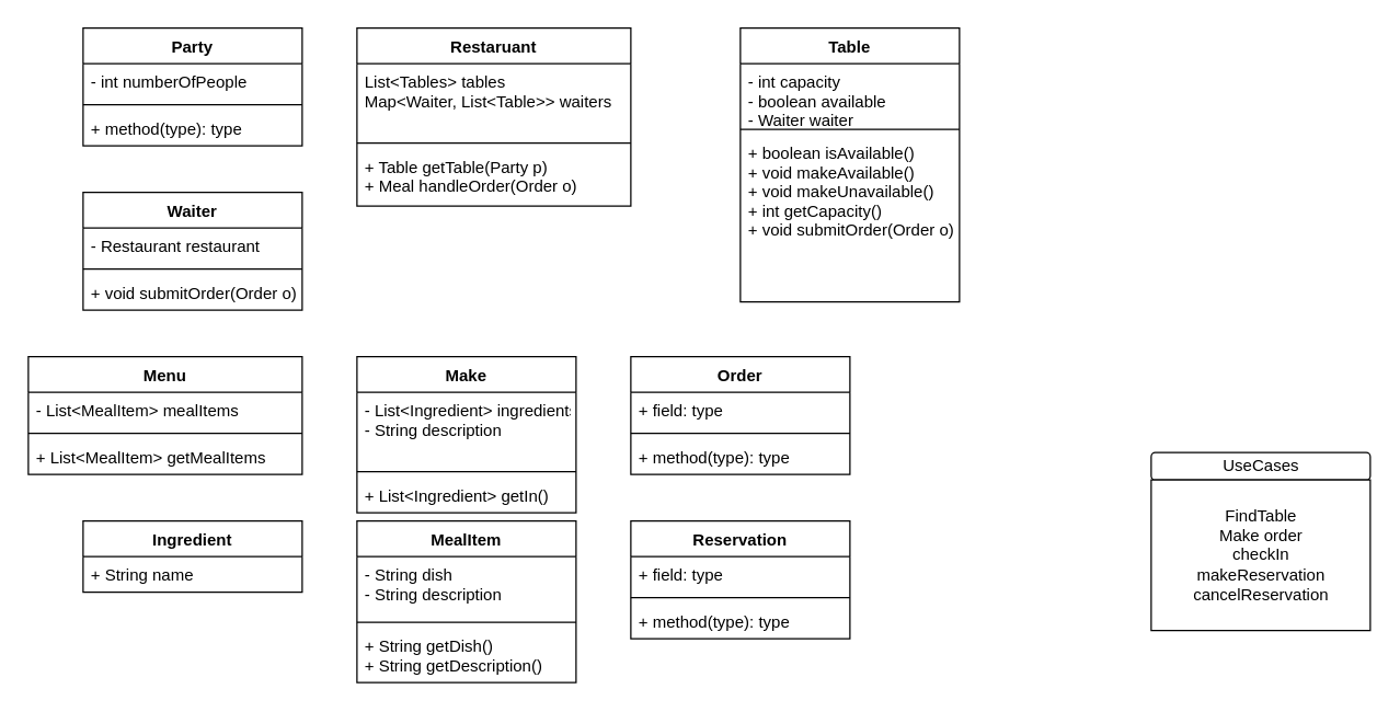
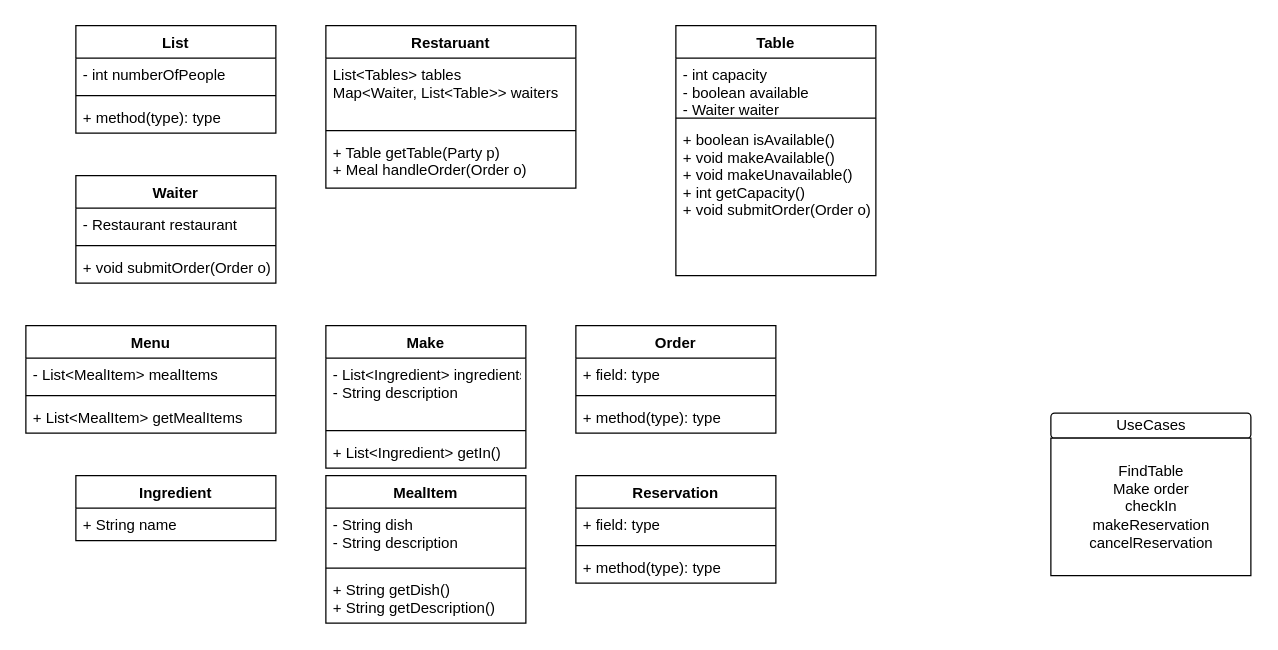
  <mxCell id="0" />
  <mxCell id="1" parent="0" />
  <mxCell id="2" value="Restaruant" style="swimlane;fontStyle=1;align=center;verticalAlign=top;childLayout=stackLayout;horizontal=1;startSize=26;horizontalStack=0;resizeParent=1;resizeParentMax=0;resizeLast=0;collapsible=1;marginBottom=0;" parent="1" vertex="1"><mxGeometry x="260" y="20" width="200" height="130" as="geometry" /></mxCell>
  <mxCell id="3" value="List&lt;Tables&gt; tables&#10;Map&lt;Waiter, List&lt;Table&gt;&gt; waiters" style="text;strokeColor=none;fillColor=none;align=left;verticalAlign=top;spacingLeft=4;spacingRight=4;overflow=hidden;rotatable=0;points=[[0,0.5],[1,0.5]];portConstraint=eastwest;" parent="2" vertex="1"><mxGeometry y="26" width="200" height="54" as="geometry" /></mxCell>
  <mxCell id="4" value="" style="line;strokeWidth=1;fillColor=none;align=left;verticalAlign=middle;spacingTop=-1;spacingLeft=3;spacingRight=3;rotatable=0;labelPosition=right;points=[];portConstraint=eastwest;" parent="2" vertex="1"><mxGeometry y="80" width="200" height="8" as="geometry" /></mxCell>
  <mxCell id="5" value="+ Table getTable(Party p)&#10;+ Meal handleOrder(Order o)" style="text;strokeColor=none;fillColor=none;align=left;verticalAlign=top;spacingLeft=4;spacingRight=4;overflow=hidden;rotatable=0;points=[[0,0.5],[1,0.5]];portConstraint=eastwest;" parent="2" vertex="1"><mxGeometry y="88" width="200" height="42" as="geometry" /></mxCell>
  <mxCell id="6" value="Make" style="swimlane;fontStyle=1;align=center;verticalAlign=top;childLayout=stackLayout;horizontal=1;startSize=26;horizontalStack=0;resizeParent=1;resizeParentMax=0;resizeLast=0;collapsible=1;marginBottom=0;" parent="1" vertex="1"><mxGeometry x="260" y="260" width="160" height="114" as="geometry" /></mxCell>
  <mxCell id="7" value="- List&lt;Ingredient&gt; ingredients&#10;- String description" style="text;strokeColor=none;fillColor=none;align=left;verticalAlign=top;spacingLeft=4;spacingRight=4;overflow=hidden;rotatable=0;points=[[0,0.5],[1,0.5]];portConstraint=eastwest;" parent="6" vertex="1"><mxGeometry y="26" width="160" height="54" as="geometry" /></mxCell>
  <mxCell id="8" value="" style="line;strokeWidth=1;fillColor=none;align=left;verticalAlign=middle;spacingTop=-1;spacingLeft=3;spacingRight=3;rotatable=0;labelPosition=right;points=[];portConstraint=eastwest;" parent="6" vertex="1"><mxGeometry y="80" width="160" height="8" as="geometry" /></mxCell>
  <mxCell id="9" value="+ List&lt;Ingredient&gt; getIn()" style="text;strokeColor=none;fillColor=none;align=left;verticalAlign=top;spacingLeft=4;spacingRight=4;overflow=hidden;rotatable=0;points=[[0,0.5],[1,0.5]];portConstraint=eastwest;" parent="6" vertex="1"><mxGeometry y="88" width="160" height="26" as="geometry" /></mxCell>
  <mxCell id="10" value="Table" style="swimlane;fontStyle=1;align=center;verticalAlign=top;childLayout=stackLayout;horizontal=1;startSize=26;horizontalStack=0;resizeParent=1;resizeParentMax=0;resizeLast=0;collapsible=1;marginBottom=0;" parent="1" vertex="1"><mxGeometry x="540" y="20" width="160" height="200" as="geometry" /></mxCell>
  <mxCell id="11" value="- int capacity&#10;- boolean available&#10;- Waiter waiter" style="text;strokeColor=none;fillColor=none;align=left;verticalAlign=top;spacingLeft=4;spacingRight=4;overflow=hidden;rotatable=0;points=[[0,0.5],[1,0.5]];portConstraint=eastwest;" parent="10" vertex="1"><mxGeometry y="26" width="160" height="44" as="geometry" /></mxCell>
  <mxCell id="12" value="" style="line;strokeWidth=1;fillColor=none;align=left;verticalAlign=middle;spacingTop=-1;spacingLeft=3;spacingRight=3;rotatable=0;labelPosition=right;points=[];portConstraint=eastwest;" parent="10" vertex="1"><mxGeometry y="70" width="160" height="8" as="geometry" /></mxCell>
  <mxCell id="13" value="+ boolean isAvailable()&#10;+ void makeAvailable()&#10;+ void makeUnavailable()&#10;+ int getCapacity()&#10;+ void submitOrder(Order o)" style="text;strokeColor=none;fillColor=none;align=left;verticalAlign=top;spacingLeft=4;spacingRight=4;overflow=hidden;rotatable=0;points=[[0,0.5],[1,0.5]];portConstraint=eastwest;" parent="10" vertex="1"><mxGeometry y="78" width="160" height="122" as="geometry" /></mxCell>
  <mxCell id="14" value="Order" style="swimlane;fontStyle=1;align=center;verticalAlign=top;childLayout=stackLayout;horizontal=1;startSize=26;horizontalStack=0;resizeParent=1;resizeParentMax=0;resizeLast=0;collapsible=1;marginBottom=0;" parent="1" vertex="1"><mxGeometry x="460" y="260" width="160" height="86" as="geometry" /></mxCell>
  <mxCell id="15" value="+ field: type" style="text;strokeColor=none;fillColor=none;align=left;verticalAlign=top;spacingLeft=4;spacingRight=4;overflow=hidden;rotatable=0;points=[[0,0.5],[1,0.5]];portConstraint=eastwest;" parent="14" vertex="1"><mxGeometry y="26" width="160" height="26" as="geometry" /></mxCell>
  <mxCell id="16" value="" style="line;strokeWidth=1;fillColor=none;align=left;verticalAlign=middle;spacingTop=-1;spacingLeft=3;spacingRight=3;rotatable=0;labelPosition=right;points=[];portConstraint=eastwest;" parent="14" vertex="1"><mxGeometry y="52" width="160" height="8" as="geometry" /></mxCell>
  <mxCell id="17" value="+ method(type): type" style="text;strokeColor=none;fillColor=none;align=left;verticalAlign=top;spacingLeft=4;spacingRight=4;overflow=hidden;rotatable=0;points=[[0,0.5],[1,0.5]];portConstraint=eastwest;" parent="14" vertex="1"><mxGeometry y="60" width="160" height="26" as="geometry" /></mxCell>
  <mxCell id="18" value="Menu" style="swimlane;fontStyle=1;align=center;verticalAlign=top;childLayout=stackLayout;horizontal=1;startSize=26;horizontalStack=0;resizeParent=1;resizeParentMax=0;resizeLast=0;collapsible=1;marginBottom=0;" parent="1" vertex="1"><mxGeometry x="20" y="260" width="200" height="86" as="geometry" /></mxCell>
  <mxCell id="19" value="- List&lt;MealItem&gt; mealItems" style="text;strokeColor=none;fillColor=none;align=left;verticalAlign=top;spacingLeft=4;spacingRight=4;overflow=hidden;rotatable=0;points=[[0,0.5],[1,0.5]];portConstraint=eastwest;" parent="18" vertex="1"><mxGeometry y="26" width="200" height="26" as="geometry" /></mxCell>
  <mxCell id="20" value="" style="line;strokeWidth=1;fillColor=none;align=left;verticalAlign=middle;spacingTop=-1;spacingLeft=3;spacingRight=3;rotatable=0;labelPosition=right;points=[];portConstraint=eastwest;" parent="18" vertex="1"><mxGeometry y="52" width="200" height="8" as="geometry" /></mxCell>
  <mxCell id="21" value="+ List&lt;MealItem&gt; getMealItems" style="text;strokeColor=none;fillColor=none;align=left;verticalAlign=top;spacingLeft=4;spacingRight=4;overflow=hidden;rotatable=0;points=[[0,0.5],[1,0.5]];portConstraint=eastwest;" parent="18" vertex="1"><mxGeometry y="60" width="200" height="26" as="geometry" /></mxCell>
  <mxCell id="22" value="Waiter" style="swimlane;fontStyle=1;align=center;verticalAlign=top;childLayout=stackLayout;horizontal=1;startSize=26;horizontalStack=0;resizeParent=1;resizeParentMax=0;resizeLast=0;collapsible=1;marginBottom=0;" parent="1" vertex="1"><mxGeometry x="60" y="140" width="160" height="86" as="geometry" /></mxCell>
  <mxCell id="23" value="- Restaurant restaurant" style="text;strokeColor=none;fillColor=none;align=left;verticalAlign=top;spacingLeft=4;spacingRight=4;overflow=hidden;rotatable=0;points=[[0,0.5],[1,0.5]];portConstraint=eastwest;" parent="22" vertex="1"><mxGeometry y="26" width="160" height="26" as="geometry" /></mxCell>
  <mxCell id="24" value="" style="line;strokeWidth=1;fillColor=none;align=left;verticalAlign=middle;spacingTop=-1;spacingLeft=3;spacingRight=3;rotatable=0;labelPosition=right;points=[];portConstraint=eastwest;" parent="22" vertex="1"><mxGeometry y="52" width="160" height="8" as="geometry" /></mxCell>
  <mxCell id="25" value="+ void submitOrder(Order o)" style="text;strokeColor=none;fillColor=none;align=left;verticalAlign=top;spacingLeft=4;spacingRight=4;overflow=hidden;rotatable=0;points=[[0,0.5],[1,0.5]];portConstraint=eastwest;" parent="22" vertex="1"><mxGeometry y="60" width="160" height="26" as="geometry" /></mxCell>
  <mxCell id="26" value="Ingredient" style="swimlane;fontStyle=1;align=center;verticalAlign=top;childLayout=stackLayout;horizontal=1;startSize=26;horizontalStack=0;resizeParent=1;resizeParentMax=0;resizeLast=0;collapsible=1;marginBottom=0;" parent="1" vertex="1"><mxGeometry x="60" y="380" width="160" height="52" as="geometry" /></mxCell>
  <mxCell id="27" value="+ String name" style="text;strokeColor=none;fillColor=none;align=left;verticalAlign=top;spacingLeft=4;spacingRight=4;overflow=hidden;rotatable=0;points=[[0,0.5],[1,0.5]];portConstraint=eastwest;" parent="26" vertex="1"><mxGeometry y="26" width="160" height="26" as="geometry" /></mxCell>
  <mxCell id="28" value="MealItem" style="swimlane;fontStyle=1;align=center;verticalAlign=top;childLayout=stackLayout;horizontal=1;startSize=26;horizontalStack=0;resizeParent=1;resizeParentMax=0;resizeLast=0;collapsible=1;marginBottom=0;" parent="1" vertex="1"><mxGeometry x="260" y="380" width="160" height="118" as="geometry" /></mxCell>
  <mxCell id="29" value="- String dish&#10;- String description" style="text;strokeColor=none;fillColor=none;align=left;verticalAlign=top;spacingLeft=4;spacingRight=4;overflow=hidden;rotatable=0;points=[[0,0.5],[1,0.5]];portConstraint=eastwest;" parent="28" vertex="1"><mxGeometry y="26" width="160" height="44" as="geometry" /></mxCell>
  <mxCell id="30" value="" style="line;strokeWidth=1;fillColor=none;align=left;verticalAlign=middle;spacingTop=-1;spacingLeft=3;spacingRight=3;rotatable=0;labelPosition=right;points=[];portConstraint=eastwest;" parent="28" vertex="1"><mxGeometry y="70" width="160" height="8" as="geometry" /></mxCell>
  <mxCell id="31" value="+ String getDish()&#10;+ String getDescription()" style="text;strokeColor=none;fillColor=none;align=left;verticalAlign=top;spacingLeft=4;spacingRight=4;overflow=hidden;rotatable=0;points=[[0,0.5],[1,0.5]];portConstraint=eastwest;" parent="28" vertex="1"><mxGeometry y="78" width="160" height="40" as="geometry" /></mxCell>
  <mxCell id="32" value="Reservation" style="swimlane;fontStyle=1;align=center;verticalAlign=top;childLayout=stackLayout;horizontal=1;startSize=26;horizontalStack=0;resizeParent=1;resizeParentMax=0;resizeLast=0;collapsible=1;marginBottom=0;" parent="1" vertex="1"><mxGeometry x="460" y="380" width="160" height="86" as="geometry" /></mxCell>
  <mxCell id="33" value="+ field: type" style="text;strokeColor=none;fillColor=none;align=left;verticalAlign=top;spacingLeft=4;spacingRight=4;overflow=hidden;rotatable=0;points=[[0,0.5],[1,0.5]];portConstraint=eastwest;" parent="32" vertex="1"><mxGeometry y="26" width="160" height="26" as="geometry" /></mxCell>
  <mxCell id="34" value="" style="line;strokeWidth=1;fillColor=none;align=left;verticalAlign=middle;spacingTop=-1;spacingLeft=3;spacingRight=3;rotatable=0;labelPosition=right;points=[];portConstraint=eastwest;" parent="32" vertex="1"><mxGeometry y="52" width="160" height="8" as="geometry" /></mxCell>
  <mxCell id="35" value="+ method(type): type" style="text;strokeColor=none;fillColor=none;align=left;verticalAlign=top;spacingLeft=4;spacingRight=4;overflow=hidden;rotatable=0;points=[[0,0.5],[1,0.5]];portConstraint=eastwest;" parent="32" vertex="1"><mxGeometry y="60" width="160" height="26" as="geometry" /></mxCell>
- <mxCell id="36" value="Party" style="swimlane;fontStyle=1;align=center;verticalAlign=top;childLayout=stackLayout;horizontal=1;startSize=26;horizontalStack=0;resizeParent=1;resizeParentMax=0;resizeLast=0;collapsible=1;marginBottom=0;" vertex="1" parent="1"><mxGeometry x="60" y="20" width="160" height="86" as="geometry" /></mxCell>
+ <mxCell id="36" value="List" style="swimlane;fontStyle=1;align=center;verticalAlign=top;childLayout=stackLayout;horizontal=1;startSize=26;horizontalStack=0;resizeParent=1;resizeParentMax=0;resizeLast=0;collapsible=1;marginBottom=0;" vertex="1" parent="1"><mxGeometry x="60" y="20" width="160" height="86" as="geometry" /></mxCell>
  <mxCell id="37" value="- int numberOfPeople" style="text;strokeColor=none;fillColor=none;align=left;verticalAlign=top;spacingLeft=4;spacingRight=4;overflow=hidden;rotatable=0;points=[[0,0.5],[1,0.5]];portConstraint=eastwest;" vertex="1" parent="36"><mxGeometry y="26" width="160" height="26" as="geometry" /></mxCell>
  <mxCell id="38" value="" style="line;strokeWidth=1;fillColor=none;align=left;verticalAlign=middle;spacingTop=-1;spacingLeft=3;spacingRight=3;rotatable=0;labelPosition=right;points=[];portConstraint=eastwest;" vertex="1" parent="36"><mxGeometry y="52" width="160" height="8" as="geometry" /></mxCell>
  <mxCell id="39" value="+ method(type): type" style="text;strokeColor=none;fillColor=none;align=left;verticalAlign=top;spacingLeft=4;spacingRight=4;overflow=hidden;rotatable=0;points=[[0,0.5],[1,0.5]];portConstraint=eastwest;" vertex="1" parent="36"><mxGeometry y="60" width="160" height="26" as="geometry" /></mxCell>
  <mxCell id="40" value="" style="group" vertex="1" connectable="0" parent="1"><mxGeometry x="840" y="330" width="160" height="130" as="geometry" /></mxCell>
  <mxCell id="41" value="UseCases" style="html=1;rounded=1;" parent="40" vertex="1"><mxGeometry width="160" height="20" as="geometry" /></mxCell>
  <mxCell id="42" value="FindTable&lt;br&gt;Make order&lt;br&gt;checkIn&lt;br&gt;makeReservation&lt;br&gt;cancelReservation" style="html=1;" parent="40" vertex="1"><mxGeometry y="20" width="160" height="110" as="geometry" /></mxCell>
